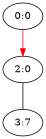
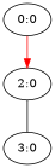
  digraph {
    n1 [label="0:0"]
    n2 [label="2:0"]
-   n3 [label="3:7"]
+   n3 [label="3:0"]
    n1 -> n2 [color=red dir=forward]
    n2 -> n3 [dir=none]
  }
